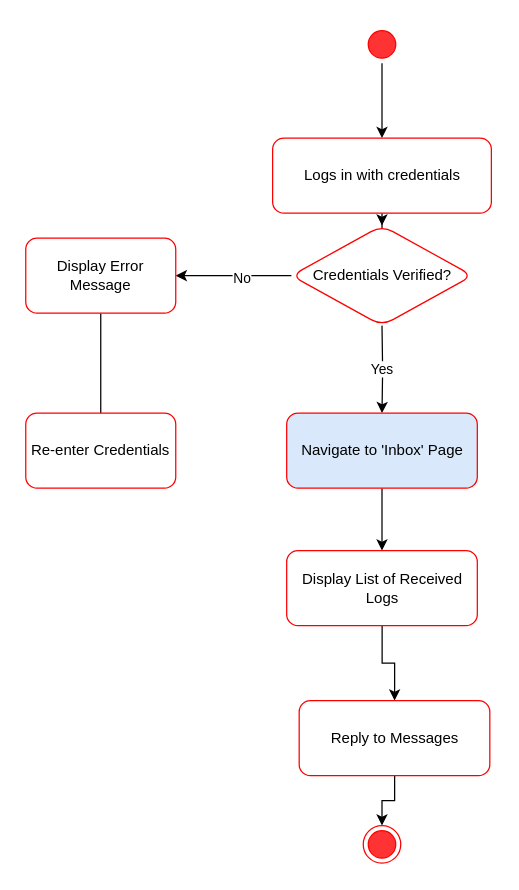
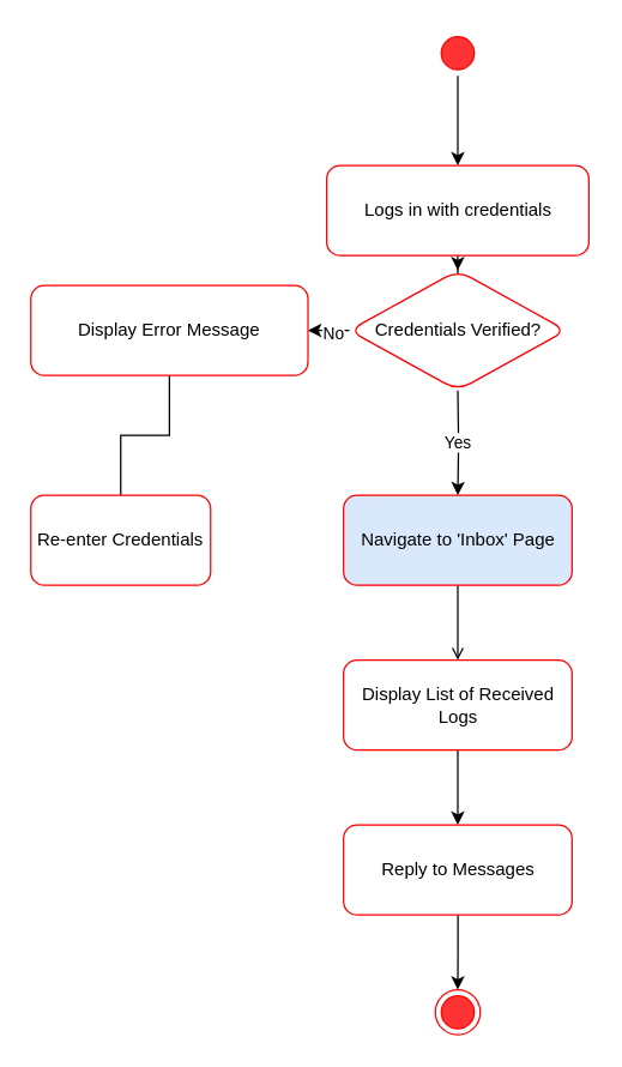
  <mxCell id="0" />
  <mxCell id="1" parent="0" />
  <mxCell id="2" style="edgeStyle=orthogonalEdgeStyle;rounded=0;orthogonalLoop=1;jettySize=auto;html=1;exitX=0.5;exitY=1;exitDx=0;exitDy=0;" edge="1" parent="1" source="3" target="5"><mxGeometry relative="1" as="geometry" /></mxCell>
  <mxCell id="3" value="" style="ellipse;html=1;shape=startState;fillColor=#FF3333;strokeColor=#ff0000;" vertex="1" parent="1"><mxGeometry x="290" y="20" width="30" height="30" as="geometry" /></mxCell>
  <mxCell id="4" style="edgeStyle=orthogonalEdgeStyle;rounded=0;orthogonalLoop=1;jettySize=auto;html=1;exitX=0.5;exitY=1;exitDx=0;exitDy=0;" edge="1" parent="1" source="5" target="8"><mxGeometry relative="1" as="geometry" /></mxCell>
  <mxCell id="5" value="Logs in with credentials" style="rounded=1;whiteSpace=wrap;html=1;fillColor=#FFFFFF;strokeColor=#ff0000;" vertex="1" parent="1"><mxGeometry x="217.5" y="110" width="175" height="60" as="geometry" /></mxCell>
  <mxCell id="6" style="edgeStyle=orthogonalEdgeStyle;rounded=0;orthogonalLoop=1;jettySize=auto;html=1;exitX=0;exitY=0.5;exitDx=0;exitDy=0;entryX=1;entryY=0.5;entryDx=0;entryDy=0;" edge="1" parent="1" source="8" target="10"><mxGeometry relative="1" as="geometry" /></mxCell>
  <mxCell id="7" value="No" style="edgeLabel;html=1;align=center;verticalAlign=middle;resizable=0;points=[];" vertex="1" connectable="0" parent="6"><mxGeometry x="-0.124" y="1" relative="1" as="geometry"><mxPoint x="1" as="offset" /></mxGeometry></mxCell>
  <mxCell id="8" value="Credentials Verified?" style="rhombus;whiteSpace=wrap;html=1;fillColor=#FFFFFF;strokeColor=#ff0000;rounded=1;" vertex="1" parent="1"><mxGeometry x="232.5" y="180" width="145" height="80" as="geometry" /></mxCell>
  <mxCell id="9" style="edgeStyle=orthogonalEdgeStyle;rounded=0;orthogonalLoop=1;jettySize=auto;html=1;exitX=0.5;exitY=1;exitDx=0;exitDy=0;entryX=0.5;entryY=0;entryDx=0;entryDy=0;endArrow=none;" edge="1" parent="1" source="10" target="11"><mxGeometry relative="1" as="geometry" /></mxCell>
- <mxCell id="10" value="Display Error Message" style="whiteSpace=wrap;html=1;fillColor=#FFFFFF;strokeColor=#ff0000;rounded=1;" vertex="1" parent="1"><mxGeometry x="20" y="190" width="120" height="60" as="geometry" /></mxCell>
+ <mxCell id="10" value="Display Error Message" style="whiteSpace=wrap;html=1;fillColor=#FFFFFF;strokeColor=#ff0000;rounded=1;" vertex="1" parent="1"><mxGeometry x="20" y="190" width="185" height="60" as="geometry" /></mxCell>
  <mxCell id="11" value="Re-enter Credentials" style="whiteSpace=wrap;html=1;fillColor=#FFFFFF;strokeColor=#ff0000;rounded=1;" vertex="1" parent="1"><mxGeometry x="20" y="330" width="120" height="60" as="geometry" /></mxCell>
  <mxCell id="12" value="Yes" style="edgeStyle=orthogonalEdgeStyle;rounded=0;orthogonalLoop=1;jettySize=auto;html=1;entryX=0.5;entryY=0;entryDx=0;entryDy=0;" edge="1" parent="1" target="14"><mxGeometry relative="1" as="geometry"><mxPoint x="305" y="330" as="targetPoint" /><mxPoint x="305" y="260" as="sourcePoint" /></mxGeometry></mxCell>
- <mxCell id="13" value="" style="edgeStyle=orthogonalEdgeStyle;rounded=0;orthogonalLoop=1;jettySize=auto;html=1;" edge="1" parent="1" source="14" target="16"><mxGeometry relative="1" as="geometry" /></mxCell>
+ <mxCell id="13" value="" style="edgeStyle=orthogonalEdgeStyle;rounded=0;orthogonalLoop=1;jettySize=auto;html=1;endArrow=open;" edge="1" parent="1" source="14" target="16"><mxGeometry relative="1" as="geometry" /></mxCell>
  <mxCell id="14" value="Navigate to 'Inbox' Page" style="rounded=1;whiteSpace=wrap;html=1;fillColor=#dae8fc;strokeColor=#ff0000;" vertex="1" parent="1"><mxGeometry x="228.75" y="330" width="152.5" height="60" as="geometry" /></mxCell>
  <mxCell id="15" value="" style="edgeStyle=orthogonalEdgeStyle;rounded=0;orthogonalLoop=1;jettySize=auto;html=1;" edge="1" parent="1" source="16" target="18"><mxGeometry relative="1" as="geometry" /></mxCell>
  <mxCell id="16" value="Display List of Received Logs" style="rounded=1;whiteSpace=wrap;html=1;fillColor=#FFFFFF;strokeColor=#ff0000;" vertex="1" parent="1"><mxGeometry x="228.75" y="440" width="152.5" height="60" as="geometry" /></mxCell>
  <mxCell id="17" style="edgeStyle=orthogonalEdgeStyle;rounded=0;orthogonalLoop=1;jettySize=auto;html=1;entryX=0.5;entryY=0;entryDx=0;entryDy=0;" edge="1" parent="1" source="18" target="19"><mxGeometry relative="1" as="geometry" /></mxCell>
- <mxCell id="18" value="Reply to Messages" style="rounded=1;whiteSpace=wrap;html=1;fillColor=#FFFFFF;strokeColor=#ff0000;" vertex="1" parent="1"><mxGeometry x="238.75" y="560" width="152.5" height="60" as="geometry" /></mxCell>
+ <mxCell id="18" value="Reply to Messages" style="rounded=1;whiteSpace=wrap;html=1;fillColor=#FFFFFF;strokeColor=#ff0000;" vertex="1" parent="1"><mxGeometry x="228.75" y="550" width="152.5" height="60" as="geometry" /></mxCell>
  <mxCell id="19" value="" style="ellipse;html=1;shape=endState;fillColor=#FF3333;strokeColor=#ff0000;" vertex="1" parent="1"><mxGeometry x="290" y="660" width="30" height="30" as="geometry" /></mxCell>
